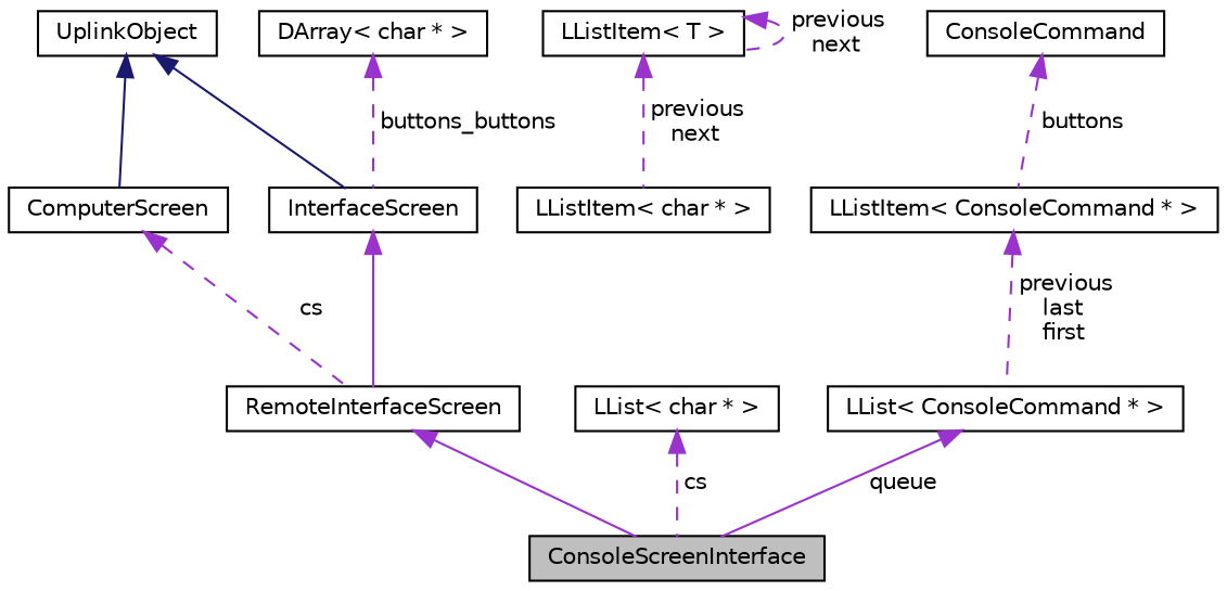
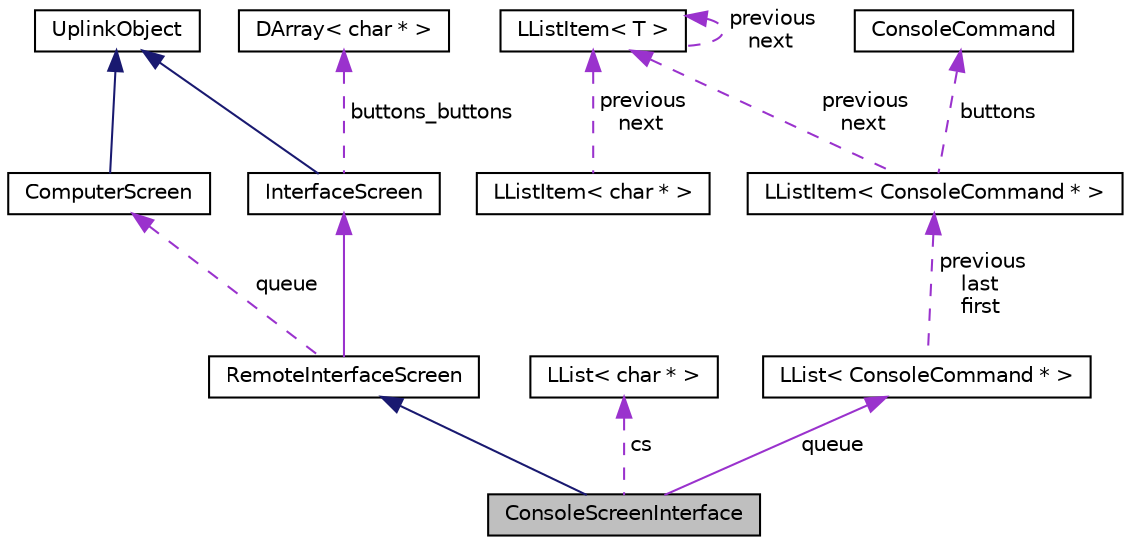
  digraph {
    node [color=black fillcolor=white fontname=Helvetica fontsize=10 shape=record style=filled]
    edge [color=darkorchid3 dir=back fontname=Helvetica fontsize=10 labelfontname=Helvetica labelfontsize=10 style=dashed]
    n1 [fillcolor=grey75 fontcolor=black height=0.2 label=ConsoleScreenInterface width=0.4]
    n2 [height=0.2 label=RemoteInterfaceScreen width=0.4]
    n3 [height=0.2 label=InterfaceScreen width=0.4]
    n4 [height=0.2 label=UplinkObject width=0.4]
    n5 [height=0.2 label=ComputerScreen width=0.4]
    n6 [height=0.2 label="DArray\< char * \>" width=0.4]
    n7 [height=0.2 label="LList\< char * \>" width=0.4]
    n8 [height=0.2 label="LListItem\< char * \>" width=0.4]
    n9 [height=0.2 label="LListItem\< T \>" width=0.4]
    n10 [height=0.2 label="LListItem\< ConsoleCommand * \>" width=0.4]
    n11 [height=0.2 label="LList\< ConsoleCommand * \>" width=0.4]
    n12 [height=0.2 label=ConsoleCommand width=0.4]
-   n2 -> n1 [style=solid]
+   n2 -> n1 [color=midnightblue style=solid]
    n3 -> n2 [style=solid]
    n4 -> n3 [color=midnightblue style=solid]
    n4 -> n5 [color=midnightblue style=solid]
-   n5 -> n2 [label=" cs"]
+   n5 -> n2 [label=" queue"]
    n6 -> n3 [label=" buttons_buttons"]
    n7 -> n1 [label=" cs"]
    n9 -> n8 [label=" previous\nnext"]
    n9 -> n9 [label=" previous\nnext"]
+   n9 -> n10 [label=" previous\nnext"]
    n10 -> n11 [label=" previous\nlast\nfirst"]
    n11 -> n1 [label=" queue" style=solid]
    n12 -> n10 [label=" buttons"]
  }
